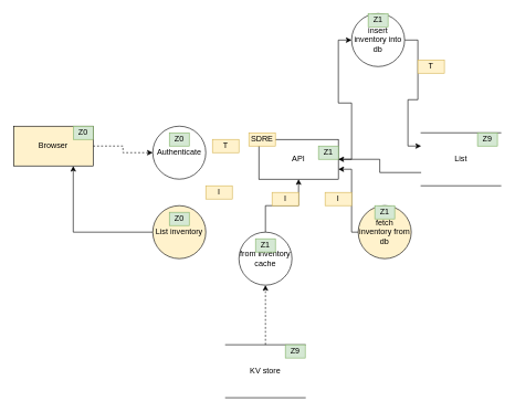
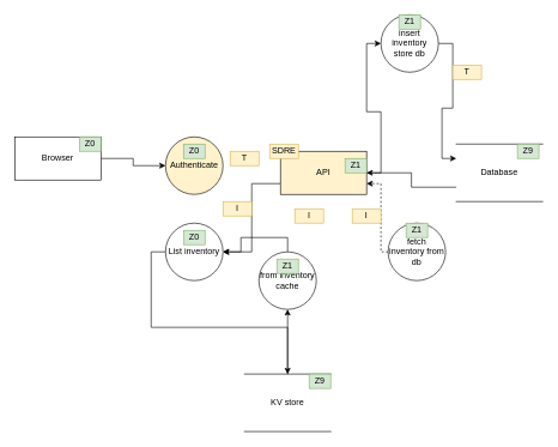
  <mxCell id="0" />
  <mxCell id="1" parent="0" />
- <mxCell id="2" style="edgeStyle=orthogonalEdgeStyle;rounded=0;orthogonalLoop=1;jettySize=auto;html=1;exitX=1;exitY=0.5;exitDx=0;exitDy=0;entryX=0;entryY=0.5;entryDx=0;entryDy=0;dashed=1;" parent="1" source="3" target="4" edge="1"><mxGeometry relative="1" as="geometry" /></mxCell>
- <mxCell id="3" value="Browser" style="rounded=0;whiteSpace=wrap;html=1;fillColor=#fff2cc;" parent="1" vertex="1"><mxGeometry x="20" y="190" width="120" height="60" as="geometry" /></mxCell>
- <mxCell id="4" value="Authenticate" style="ellipse;whiteSpace=wrap;html=1;aspect=fixed;" parent="1" vertex="1"><mxGeometry x="230" y="190" width="80" height="80" as="geometry" /></mxCell>
+ <mxCell id="2" style="edgeStyle=orthogonalEdgeStyle;rounded=0;orthogonalLoop=1;jettySize=auto;html=1;exitX=1;exitY=0.5;exitDx=0;exitDy=0;entryX=0;entryY=0.5;entryDx=0;entryDy=0;" parent="1" source="3" target="4" edge="1"><mxGeometry relative="1" as="geometry" /></mxCell>
+ <mxCell id="3" value="Browser" style="rounded=0;whiteSpace=wrap;html=1;" parent="1" vertex="1"><mxGeometry x="20" y="190" width="120" height="60" as="geometry" /></mxCell>
+ <mxCell id="4" value="Authenticate" style="ellipse;whiteSpace=wrap;html=1;aspect=fixed;fillColor=#fff2cc;" parent="1" vertex="1"><mxGeometry x="230" y="190" width="80" height="80" as="geometry" /></mxCell>
  <mxCell id="5" style="edgeStyle=orthogonalEdgeStyle;rounded=0;orthogonalLoop=1;jettySize=auto;html=1;exitX=0;exitY=0.75;exitDx=0;exitDy=0;" parent="1" source="6" target="9" edge="1"><mxGeometry relative="1" as="geometry" /></mxCell>
- <mxCell id="6" value="List" style="shape=partialRectangle;whiteSpace=wrap;html=1;left=0;right=0;fillColor=none;" parent="1" vertex="1"><mxGeometry x="635" y="200" width="120" height="80" as="geometry" /></mxCell>
+ <mxCell id="6" value="Database" style="shape=partialRectangle;whiteSpace=wrap;html=1;left=0;right=0;fillColor=none;" parent="1" vertex="1"><mxGeometry x="635" y="200" width="120" height="80" as="geometry" /></mxCell>
  <mxCell id="7" style="edgeStyle=orthogonalEdgeStyle;rounded=0;orthogonalLoop=1;jettySize=auto;html=1;exitX=1;exitY=0.5;exitDx=0;exitDy=0;entryX=0;entryY=0.5;entryDx=0;entryDy=0;" parent="1" source="9" target="26" edge="1"><mxGeometry relative="1" as="geometry" /></mxCell>
- <mxCell id="9" value="API" style="rounded=0;whiteSpace=wrap;html=1;" parent="1" vertex="1"><mxGeometry x="390" y="210" width="120" height="60" as="geometry" /></mxCell>
- <mxCell id="10" style="edgeStyle=orthogonalEdgeStyle;rounded=0;orthogonalLoop=1;jettySize=auto;html=1;exitX=0;exitY=0.5;exitDx=0;exitDy=0;entryX=0.75;entryY=1;entryDx=0;entryDy=0;" parent="1" source="11" target="3" edge="1"><mxGeometry relative="1" as="geometry" /></mxCell>
- <mxCell id="11" value="List inventory" style="ellipse;whiteSpace=wrap;html=1;aspect=fixed;fillColor=#fff2cc;" parent="1" vertex="1"><mxGeometry x="230" y="310" width="80" height="80" as="geometry" /></mxCell>
+ <mxCell id="8" style="edgeStyle=orthogonalEdgeStyle;rounded=0;orthogonalLoop=1;jettySize=auto;html=1;exitX=0;exitY=0.75;exitDx=0;exitDy=0;entryX=1;entryY=0.5;entryDx=0;entryDy=0;" parent="1" source="9" target="11" edge="1"><mxGeometry relative="1" as="geometry" /></mxCell>
+ <mxCell id="9" value="API" style="rounded=0;whiteSpace=wrap;html=1;fillColor=#fff2cc;" parent="1" vertex="1"><mxGeometry x="390" y="210" width="120" height="60" as="geometry" /></mxCell>
+ <mxCell id="10" style="edgeStyle=orthogonalEdgeStyle;rounded=0;orthogonalLoop=1;jettySize=auto;html=1;exitX=0;exitY=0.5;exitDx=0;exitDy=0;" parent="1" source="11" target="20" edge="1"><mxGeometry relative="1" as="geometry" /></mxCell>
+ <mxCell id="11" value="List inventory" style="ellipse;whiteSpace=wrap;html=1;aspect=fixed;" parent="1" vertex="1"><mxGeometry x="230" y="310" width="80" height="80" as="geometry" /></mxCell>
  <mxCell id="12" value="Z0" style="text;html=1;strokeColor=#82b366;fillColor=#d5e8d4;align=center;verticalAlign=middle;whiteSpace=wrap;overflow=hidden;" parent="1" vertex="1"><mxGeometry x="110" y="190" width="30" height="20" as="geometry" /></mxCell>
  <mxCell id="13" value="Z0" style="text;html=1;strokeColor=#82b366;fillColor=#d5e8d4;align=center;verticalAlign=middle;whiteSpace=wrap;overflow=hidden;" parent="1" vertex="1"><mxGeometry x="255" y="200" width="30" height="20" as="geometry" /></mxCell>
  <mxCell id="14" value="Z0" style="text;html=1;strokeColor=#82b366;fillColor=#d5e8d4;align=center;verticalAlign=middle;whiteSpace=wrap;overflow=hidden;" parent="1" vertex="1"><mxGeometry x="255" y="320" width="30" height="20" as="geometry" /></mxCell>
  <mxCell id="15" value="Z1" style="text;html=1;strokeColor=#82b366;fillColor=#d5e8d4;align=center;verticalAlign=middle;whiteSpace=wrap;overflow=hidden;" parent="1" vertex="1"><mxGeometry x="480" y="220" width="30" height="20" as="geometry" /></mxCell>
  <mxCell id="16" value="Z9" style="text;html=1;strokeColor=#82b366;fillColor=#d5e8d4;align=center;verticalAlign=middle;whiteSpace=wrap;overflow=hidden;" parent="1" vertex="1"><mxGeometry x="720" y="200" width="30" height="20" as="geometry" /></mxCell>
- <mxCell id="17" style="edgeStyle=orthogonalEdgeStyle;rounded=0;orthogonalLoop=1;jettySize=auto;html=1;exitX=0.5;exitY=0;exitDx=0;exitDy=0;" edge="1" parent="1" source="18" target="9"><mxGeometry relative="1" as="geometry" /></mxCell>
+ <mxCell id="17" style="edgeStyle=orthogonalEdgeStyle;rounded=0;orthogonalLoop=1;jettySize=auto;html=1;exitX=0.5;exitY=0;exitDx=0;exitDy=0;" edge="1" parent="1" source="18" target="11"><mxGeometry relative="1" as="geometry" /></mxCell>
  <mxCell id="18" value="from inventory cache" style="ellipse;whiteSpace=wrap;html=1;aspect=fixed;" vertex="1" parent="1"><mxGeometry x="360" y="350" width="80" height="80" as="geometry" /></mxCell>
- <mxCell id="19" style="edgeStyle=orthogonalEdgeStyle;rounded=0;orthogonalLoop=1;jettySize=auto;html=1;exitX=0.5;exitY=0;exitDx=0;exitDy=0;entryX=0.5;entryY=1;entryDx=0;entryDy=0;dashed=1;" edge="1" parent="1" source="20" target="18"><mxGeometry relative="1" as="geometry" /></mxCell>
+ <mxCell id="19" style="edgeStyle=orthogonalEdgeStyle;rounded=0;orthogonalLoop=1;jettySize=auto;html=1;exitX=0.5;exitY=0;exitDx=0;exitDy=0;entryX=0.5;entryY=1;entryDx=0;entryDy=0;" edge="1" parent="1" source="20" target="18"><mxGeometry relative="1" as="geometry" /></mxCell>
  <mxCell id="20" value="KV store" style="shape=partialRectangle;whiteSpace=wrap;html=1;left=0;right=0;fillColor=none;" vertex="1" parent="1"><mxGeometry x="340" y="520" width="120" height="80" as="geometry" /></mxCell>
  <mxCell id="21" value="Z9" style="text;html=1;strokeColor=#82b366;fillColor=#d5e8d4;align=center;verticalAlign=middle;whiteSpace=wrap;overflow=hidden;" vertex="1" parent="1"><mxGeometry x="430" y="520" width="30" height="20" as="geometry" /></mxCell>
  <mxCell id="22" value="Z1" style="text;html=1;strokeColor=#82b366;fillColor=#d5e8d4;align=center;verticalAlign=middle;whiteSpace=wrap;overflow=hidden;" vertex="1" parent="1"><mxGeometry x="385" y="360" width="30" height="20" as="geometry" /></mxCell>
- <mxCell id="23" style="edgeStyle=orthogonalEdgeStyle;rounded=0;orthogonalLoop=1;jettySize=auto;html=1;exitX=0;exitY=0.5;exitDx=0;exitDy=0;entryX=1;entryY=0.75;entryDx=0;entryDy=0;" edge="1" parent="1" source="24" target="9"><mxGeometry relative="1" as="geometry"><Array as="points"><mxPoint x="530" y="255" /></Array></mxGeometry></mxCell>
- <mxCell id="24" value="fetch inventory from db" style="ellipse;whiteSpace=wrap;html=1;aspect=fixed;fillColor=#fff2cc;" vertex="1" parent="1"><mxGeometry x="540" y="310" width="80" height="80" as="geometry" /></mxCell>
+ <mxCell id="23" style="edgeStyle=orthogonalEdgeStyle;rounded=0;orthogonalLoop=1;jettySize=auto;html=1;exitX=0;exitY=0.5;exitDx=0;exitDy=0;entryX=1;entryY=0.75;entryDx=0;entryDy=0;dashed=1;" edge="1" parent="1" source="24" target="9"><mxGeometry relative="1" as="geometry"><Array as="points"><mxPoint x="530" y="255" /></Array></mxGeometry></mxCell>
+ <mxCell id="24" value="fetch inventory from db" style="ellipse;whiteSpace=wrap;html=1;aspect=fixed;" vertex="1" parent="1"><mxGeometry x="540" y="310" width="80" height="80" as="geometry" /></mxCell>
  <mxCell id="25" style="edgeStyle=orthogonalEdgeStyle;rounded=0;orthogonalLoop=1;jettySize=auto;html=1;exitX=1;exitY=0.5;exitDx=0;exitDy=0;entryX=0;entryY=0.25;entryDx=0;entryDy=0;" edge="1" parent="1" source="26" target="6"><mxGeometry relative="1" as="geometry" /></mxCell>
- <mxCell id="26" value="insert inventory into db" style="ellipse;whiteSpace=wrap;html=1;aspect=fixed;" vertex="1" parent="1"><mxGeometry x="530" y="20" width="80" height="80" as="geometry" /></mxCell>
+ <mxCell id="26" value="insert inventory store db" style="ellipse;whiteSpace=wrap;html=1;aspect=fixed;" vertex="1" parent="1"><mxGeometry x="530" y="20" width="80" height="80" as="geometry" /></mxCell>
  <mxCell id="27" value="Z1" style="text;html=1;strokeColor=#82b366;fillColor=#d5e8d4;align=center;verticalAlign=middle;whiteSpace=wrap;overflow=hidden;" vertex="1" parent="1"><mxGeometry x="555" y="20" width="30" height="20" as="geometry" /></mxCell>
  <mxCell id="28" value="Z1" style="text;html=1;strokeColor=#82b366;fillColor=#d5e8d4;align=center;verticalAlign=middle;whiteSpace=wrap;overflow=hidden;" vertex="1" parent="1"><mxGeometry x="565" y="310" width="30" height="20" as="geometry" /></mxCell>
  <mxCell id="29" value="SDRE" style="text;html=1;strokeColor=#d6b656;fillColor=#fff2cc;align=center;verticalAlign=middle;whiteSpace=wrap;overflow=hidden;" vertex="1" parent="1"><mxGeometry x="375" y="200" width="40" height="20" as="geometry" /></mxCell>
  <mxCell id="30" value="T" style="text;html=1;strokeColor=#d6b656;fillColor=#fff2cc;align=center;verticalAlign=middle;whiteSpace=wrap;overflow=hidden;" vertex="1" parent="1"><mxGeometry x="630" y="90" width="40" height="20" as="geometry" /></mxCell>
  <mxCell id="31" value="T" style="text;html=1;strokeColor=#d6b656;fillColor=#fff2cc;align=center;verticalAlign=middle;whiteSpace=wrap;overflow=hidden;" vertex="1" parent="1"><mxGeometry x="320" y="210" width="40" height="20" as="geometry" /></mxCell>
  <mxCell id="32" value="I" style="text;html=1;strokeColor=#d6b656;fillColor=#fff2cc;align=center;verticalAlign=middle;whiteSpace=wrap;overflow=hidden;" vertex="1" parent="1"><mxGeometry x="490" y="290" width="40" height="20" as="geometry" /></mxCell>
  <mxCell id="33" value="I" style="text;html=1;strokeColor=#d6b656;fillColor=#fff2cc;align=center;verticalAlign=middle;whiteSpace=wrap;overflow=hidden;" vertex="1" parent="1"><mxGeometry x="410" y="290" width="40" height="20" as="geometry" /></mxCell>
  <mxCell id="34" value="I" style="text;html=1;strokeColor=#d6b656;fillColor=#fff2cc;align=center;verticalAlign=middle;whiteSpace=wrap;overflow=hidden;" vertex="1" parent="1"><mxGeometry x="310" y="280" width="40" height="20" as="geometry" /></mxCell>
